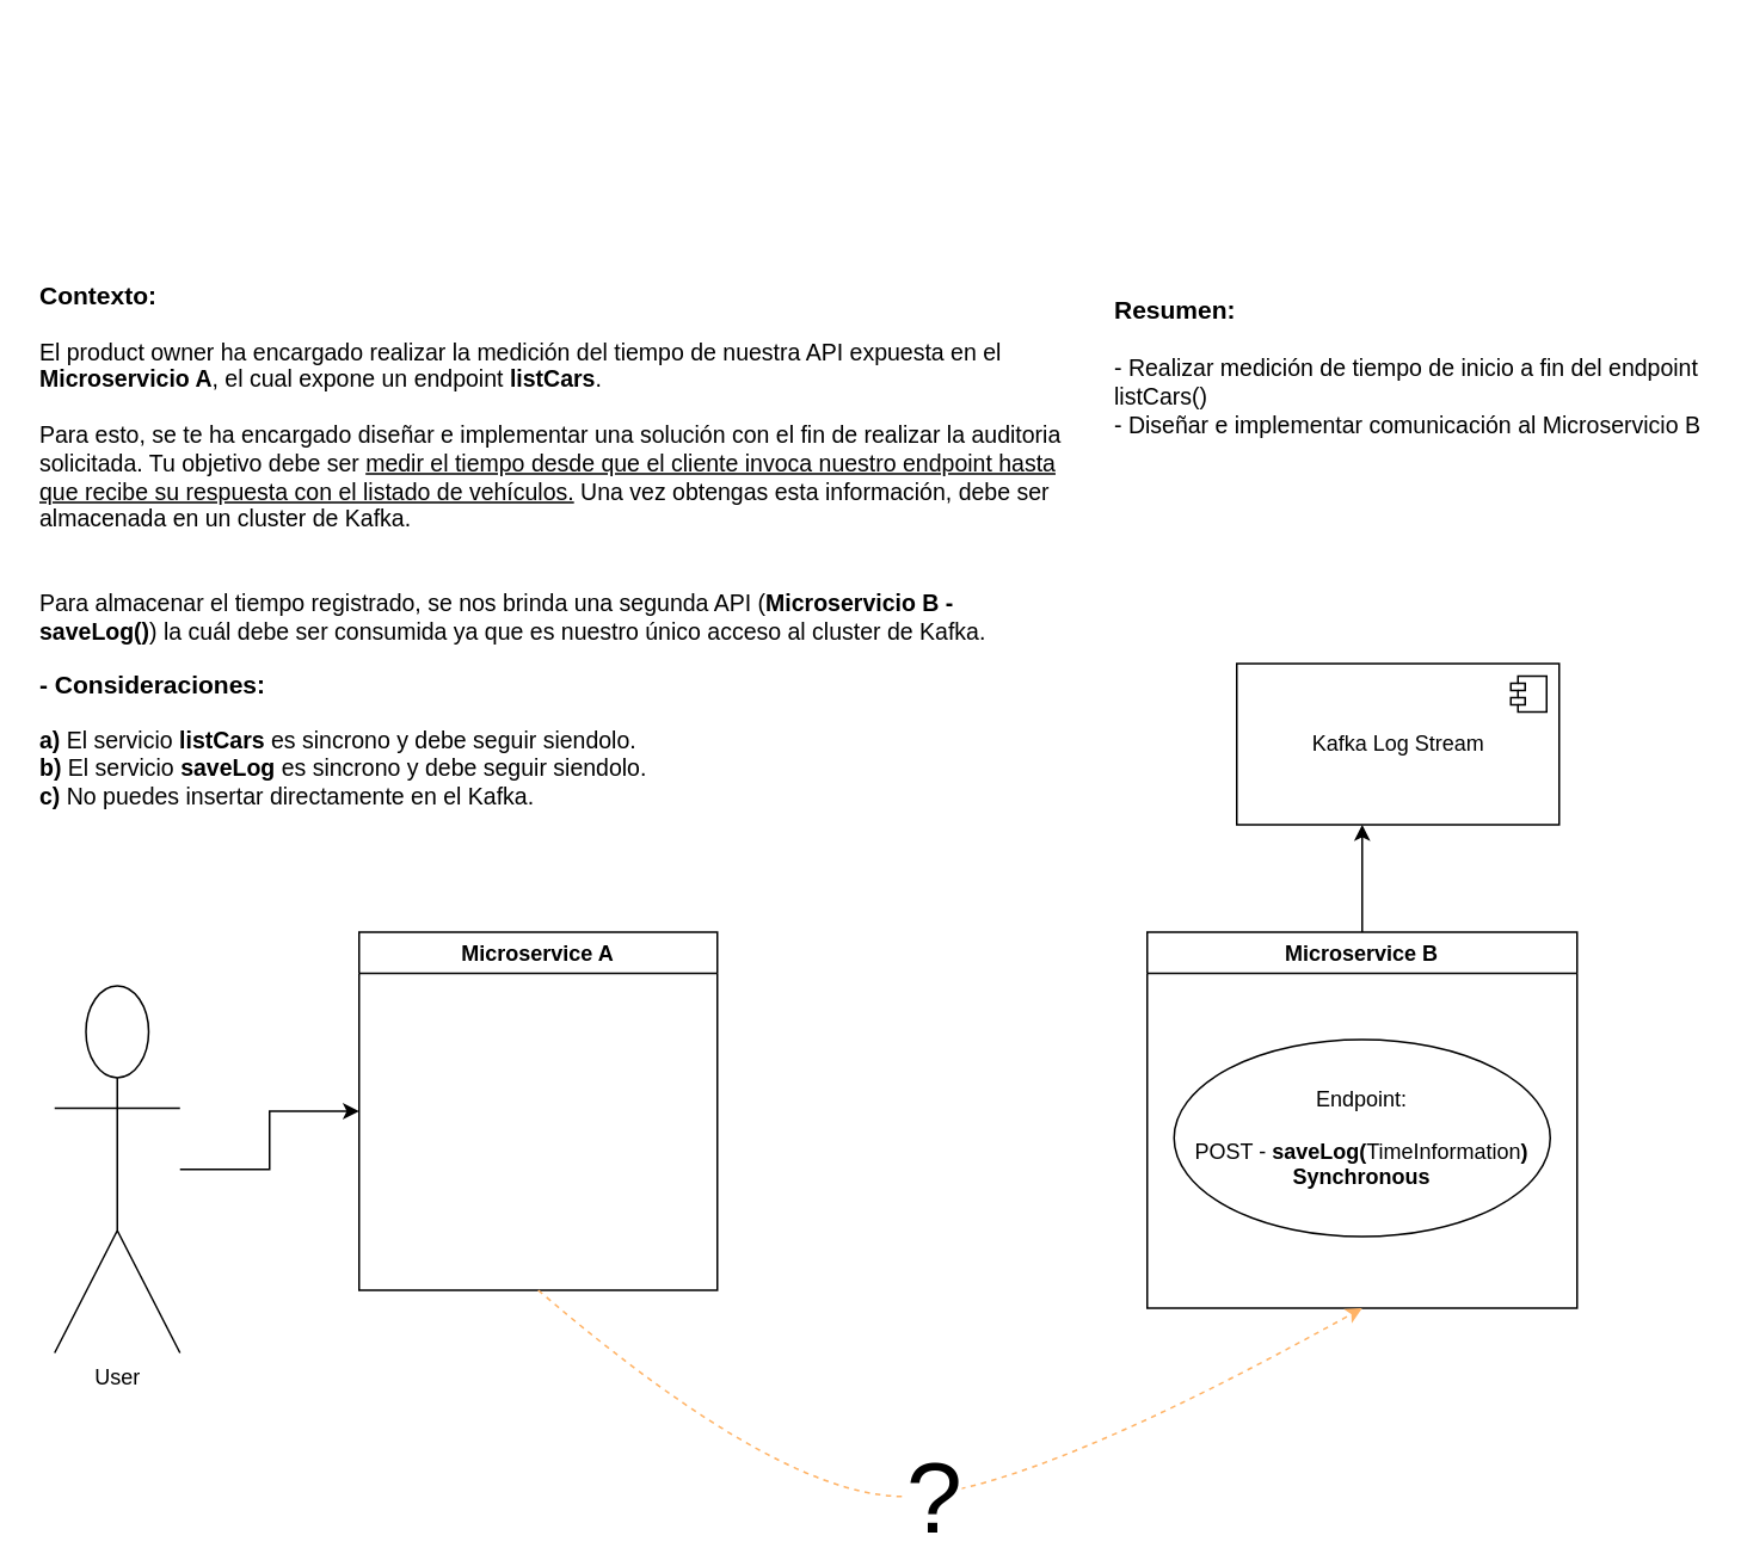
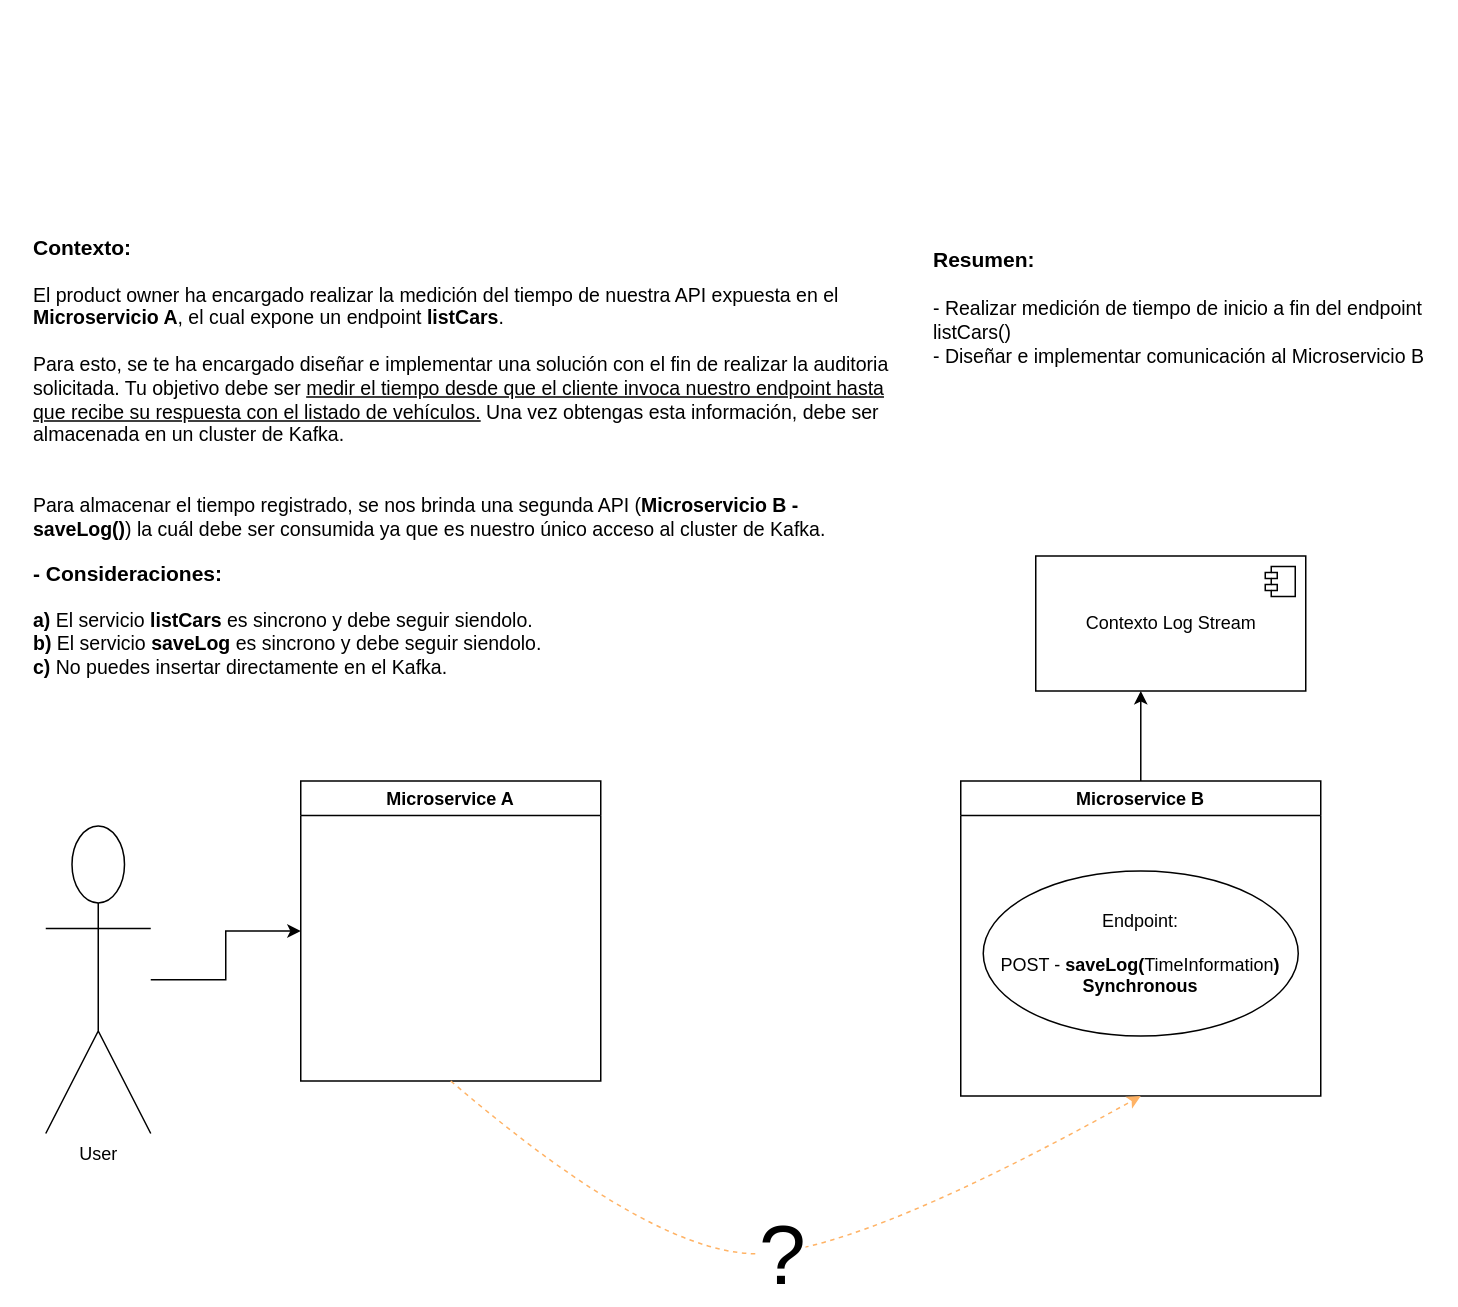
  <mxCell id="0" />
  <mxCell id="1" parent="0" />
  <mxCell id="2" value="Microservice A" style="swimlane;" parent="1" vertex="1"><mxGeometry x="200" y="520" width="200" height="200" as="geometry" /></mxCell>
  <mxCell id="3" style="edgeStyle=orthogonalEdgeStyle;rounded=0;orthogonalLoop=1;jettySize=auto;html=1;entryX=0.389;entryY=1;entryDx=0;entryDy=0;entryPerimeter=0;" parent="1" source="4" target="6" edge="1"><mxGeometry relative="1" as="geometry"><mxPoint x="770" y="470" as="targetPoint" /></mxGeometry></mxCell>
  <mxCell id="4" value="Microservice B" style="swimlane;" parent="1" vertex="1"><mxGeometry x="640" y="520" width="240" height="210" as="geometry" /></mxCell>
  <mxCell id="5" value="Endpoint:&lt;br&gt;&lt;br&gt;POST - &lt;b&gt;saveLog(&lt;/b&gt;TimeInformation&lt;b&gt;)&lt;/b&gt;&lt;br&gt;&lt;b&gt;Synchronous&lt;/b&gt;" style="ellipse;whiteSpace=wrap;html=1;align=center;newEdgeStyle={&quot;edgeStyle&quot;:&quot;entityRelationEdgeStyle&quot;,&quot;startArrow&quot;:&quot;none&quot;,&quot;endArrow&quot;:&quot;none&quot;,&quot;segment&quot;:10,&quot;curved&quot;:1};treeFolding=1;treeMoving=1;" parent="4" vertex="1"><mxGeometry x="15" y="60" width="210" height="110" as="geometry" /></mxCell>
- <mxCell id="6" value="Kafka Log Stream" style="html=1;dropTarget=0;" parent="1" vertex="1"><mxGeometry x="690" y="370" width="180" height="90" as="geometry" /></mxCell>
+ <mxCell id="6" value="Contexto Log Stream" style="html=1;dropTarget=0;" parent="1" vertex="1"><mxGeometry x="690" y="370" width="180" height="90" as="geometry" /></mxCell>
  <mxCell id="7" value="" style="shape=module;jettyWidth=8;jettyHeight=4;" parent="6" vertex="1"><mxGeometry x="1" width="20" height="20" relative="1" as="geometry"><mxPoint x="-27" y="7" as="offset" /></mxGeometry></mxCell>
  <mxCell id="8" style="edgeStyle=orthogonalEdgeStyle;rounded=0;orthogonalLoop=1;jettySize=auto;html=1;entryX=0;entryY=0.5;entryDx=0;entryDy=0;" parent="1" source="9" target="2" edge="1"><mxGeometry relative="1" as="geometry"><mxPoint x="190" y="620" as="targetPoint" /></mxGeometry></mxCell>
  <mxCell id="9" value="User" style="shape=umlActor;verticalLabelPosition=bottom;verticalAlign=top;html=1;" parent="1" vertex="1"><mxGeometry x="30" y="550" width="70" height="205" as="geometry" /></mxCell>
  <mxCell id="10" value="&lt;div&gt;&lt;font style=&quot;font-size: 14px&quot;&gt;&lt;b&gt;Contexto:&lt;/b&gt;&lt;/font&gt;&lt;/div&gt;&lt;div&gt;&lt;br&gt;&lt;/div&gt;&lt;div style=&quot;font-size: 13px&quot;&gt;&lt;font style=&quot;font-size: 13px&quot;&gt;El product owner ha encargado realizar la medición del tiempo de nuestra API expuesta en el &lt;b&gt;Microservicio A&lt;/b&gt;, el cual expone un endpoint &lt;b&gt;listCars&lt;/b&gt;.&lt;/font&gt;&lt;/div&gt;&lt;div style=&quot;font-size: 13px&quot;&gt;&lt;font style=&quot;font-size: 13px&quot;&gt;&lt;br&gt;&lt;/font&gt;&lt;/div&gt;&lt;div style=&quot;font-size: 13px&quot;&gt;&lt;font style=&quot;font-size: 13px&quot;&gt;Para esto, se te ha encargado diseñar e implementar una solución con el fin de realizar la auditoria solicitada. Tu objetivo debe ser &lt;u&gt;medir el tiempo desde que el cliente invoca nuestro endpoint hasta que recibe su respuesta con el listado de vehículos.&lt;/u&gt;&amp;nbsp;Una vez obtengas esta información, debe ser almacenada en un cluster de Kafka.&lt;/font&gt;&lt;/div&gt;&lt;div style=&quot;font-size: 13px&quot;&gt;&lt;font style=&quot;font-size: 13px&quot;&gt;&lt;br&gt;&lt;/font&gt;&lt;/div&gt;&lt;div style=&quot;font-size: 13px&quot;&gt;&lt;font style=&quot;font-size: 13px&quot;&gt;&lt;br&gt;&lt;/font&gt;&lt;/div&gt;&lt;div style=&quot;font-size: 13px&quot;&gt;&lt;font style=&quot;font-size: 13px&quot;&gt;Para almacenar el tiempo registrado, se nos brinda una segunda API (&lt;b&gt;Microservicio B - saveLog()&lt;/b&gt;) la cuál debe ser consumida ya que es nuestro único acceso al cluster de Kafka.&lt;/font&gt;&lt;/div&gt;&lt;div&gt;&lt;br&gt;&lt;/div&gt;&lt;div&gt;&lt;font style=&quot;font-size: 14px&quot;&gt;&lt;b&gt;- Consideraciones:&lt;/b&gt;&lt;/font&gt;&lt;/div&gt;&lt;div&gt;&lt;br&gt;&lt;/div&gt;&lt;div style=&quot;font-size: 13px&quot;&gt;&lt;font style=&quot;font-size: 13px&quot;&gt;&lt;b&gt;a)&lt;/b&gt; El servicio &lt;b&gt;listCars&lt;/b&gt; es sincrono y debe seguir siendolo.&lt;/font&gt;&lt;/div&gt;&lt;div style=&quot;font-size: 13px&quot;&gt;&lt;font style=&quot;font-size: 13px&quot;&gt;&lt;b&gt;b)&lt;/b&gt; El servicio &lt;b&gt;saveLog&lt;/b&gt; es sincrono y debe seguir siendolo.&lt;/font&gt;&lt;/div&gt;&lt;div style=&quot;font-size: 13px&quot;&gt;&lt;font style=&quot;font-size: 13px&quot;&gt;&lt;b&gt;c)&lt;/b&gt; No puedes insertar directamente en el Kafka.&lt;/font&gt;&lt;/div&gt;&lt;div style=&quot;font-size: 13px&quot;&gt;&lt;font style=&quot;font-size: 13px&quot;&gt;&lt;br&gt;&lt;/font&gt;&lt;/div&gt;&lt;div style=&quot;font-size: 13px&quot;&gt;&lt;br&gt;&lt;/div&gt;" style="text;html=1;strokeColor=none;fillColor=none;align=left;verticalAlign=middle;whiteSpace=wrap;rounded=0;" parent="1" vertex="1"><mxGeometry x="20" y="120" width="580" height="400" as="geometry" /></mxCell>
  <mxCell id="11" value="" style="curved=1;endArrow=classic;html=1;rounded=0;exitX=0.5;exitY=1;exitDx=0;exitDy=0;entryX=0.5;entryY=1;entryDx=0;entryDy=0;dashed=1;fillColor=#f5f5f5;strokeColor=#FFB366;shadow=0;sketch=0;" edge="1" parent="1" source="2" target="4"><mxGeometry width="50" height="50" relative="1" as="geometry"><mxPoint x="440" y="820" as="sourcePoint" /><mxPoint x="490" y="770" as="targetPoint" /><Array as="points"><mxPoint x="440" y="840" /><mxPoint x="580" y="830" /></Array></mxGeometry></mxCell>
  <mxCell id="12" value="&lt;font style=&quot;font-size: 56px&quot;&gt;?&lt;/font&gt;" style="edgeLabel;html=1;align=center;verticalAlign=middle;resizable=0;points=[];" vertex="1" connectable="0" parent="11"><mxGeometry x="-0.003" y="-1" relative="1" as="geometry"><mxPoint as="offset" /></mxGeometry></mxCell>
  <mxCell id="13" value="&lt;div&gt;&lt;span style=&quot;font-size: 14px&quot;&gt;&lt;b&gt;Resumen:&lt;/b&gt;&lt;/span&gt;&lt;/div&gt;&lt;div&gt;&lt;span style=&quot;font-size: 14px&quot;&gt;&lt;b&gt;&lt;br&gt;&lt;/b&gt;&lt;/span&gt;&lt;/div&gt;&lt;div style=&quot;font-size: 13px&quot;&gt;- Realizar medición de tiempo de inicio a fin del endpoint listCars()&lt;/div&gt;&lt;div style=&quot;font-size: 13px&quot;&gt;- Diseñar e implementar comunicación al Microservicio B&lt;/div&gt;&lt;div style=&quot;font-size: 13px&quot;&gt;&lt;font style=&quot;font-size: 13px&quot;&gt;&lt;br&gt;&lt;/font&gt;&lt;/div&gt;&lt;div style=&quot;font-size: 13px&quot;&gt;&lt;br&gt;&lt;/div&gt;" style="text;html=1;strokeColor=none;fillColor=none;align=left;verticalAlign=middle;whiteSpace=wrap;rounded=0;" vertex="1" parent="1"><mxGeometry x="620" y="20" width="330" height="400" as="geometry" /></mxCell>
